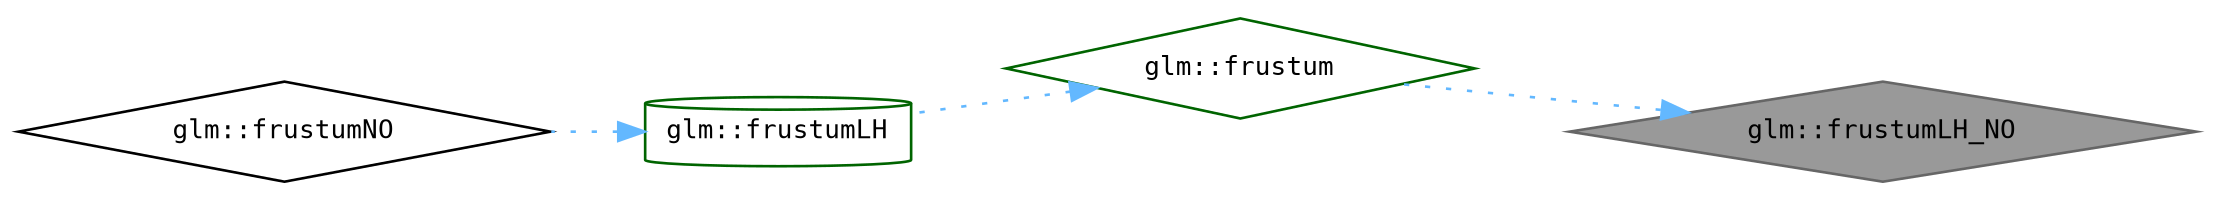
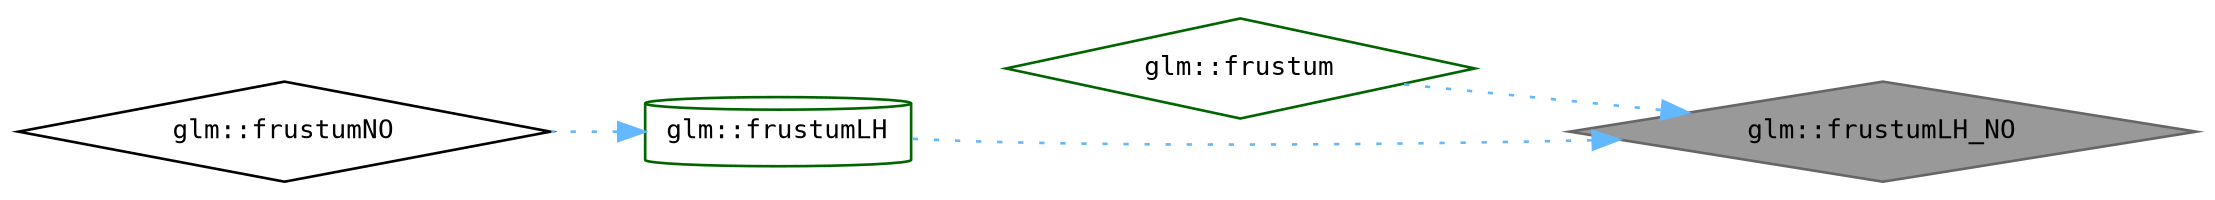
  digraph {
    rankdir=RL
    node [color=darkgreen fillcolor=white fontname=Terminal fontsize=10 shape=diamond style=filled]
    edge [color=steelblue1 dir=back fontname=Terminal fontsize=10 labelfontname=Helvetica labelfontsize=10 style=dotted]
    n1 [color=gray40 fillcolor=grey60 fontcolor=black height=0.2 label="glm::frustumLH_NO" width=0.4]
    n2 [height=0.2 label="glm::frustum" width=0.4]
    n3 [height=0.2 label="glm::frustumLH" shape=cylinder width=0.4]
    n4 [color=black height=0.2 label="glm::frustumNO" width=0.4]
    n1 -> n2
-   n2 -> n3
+   n1 -> n3
    n3 -> n4
  }
